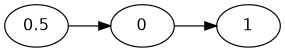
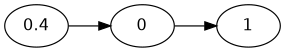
  digraph {
    fontname="DejaVu Sans"
    rankdir=LR
    node [fontname="DejaVu Sans"]
    edge [fontname="DejaVu Sans"]
-   n1 [label=0.5]
+   n1 [label=0.4]
    n2 [label=0]
    n3 [label=1]
    n1 -> n2
    n2 -> n3
  }
